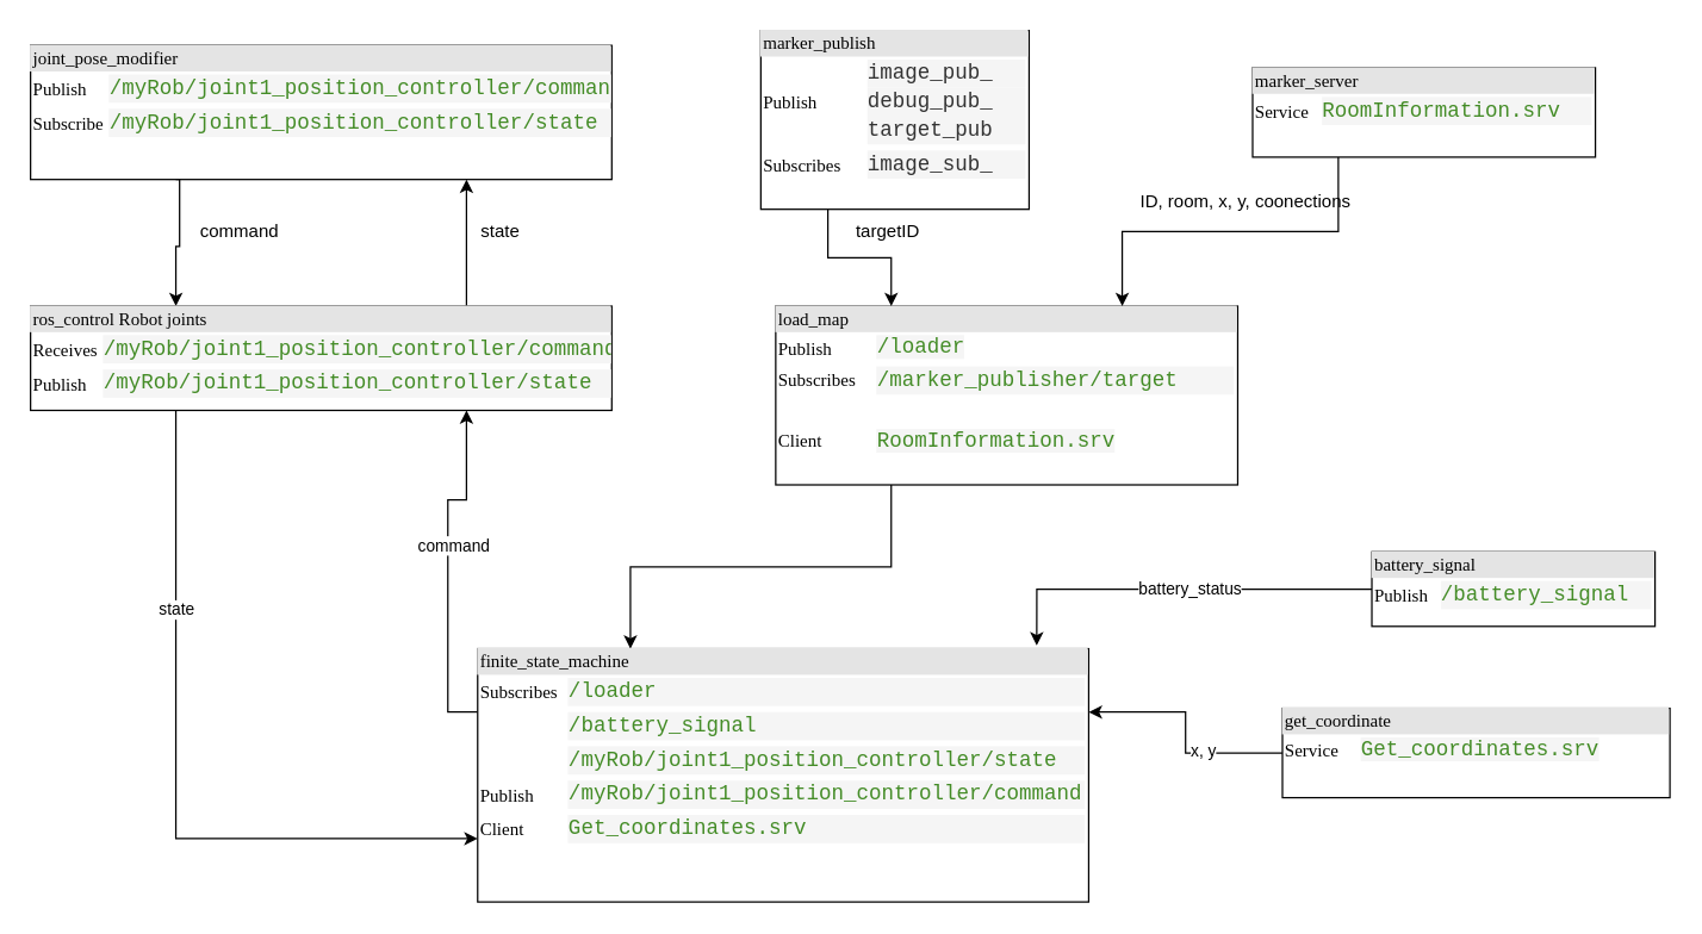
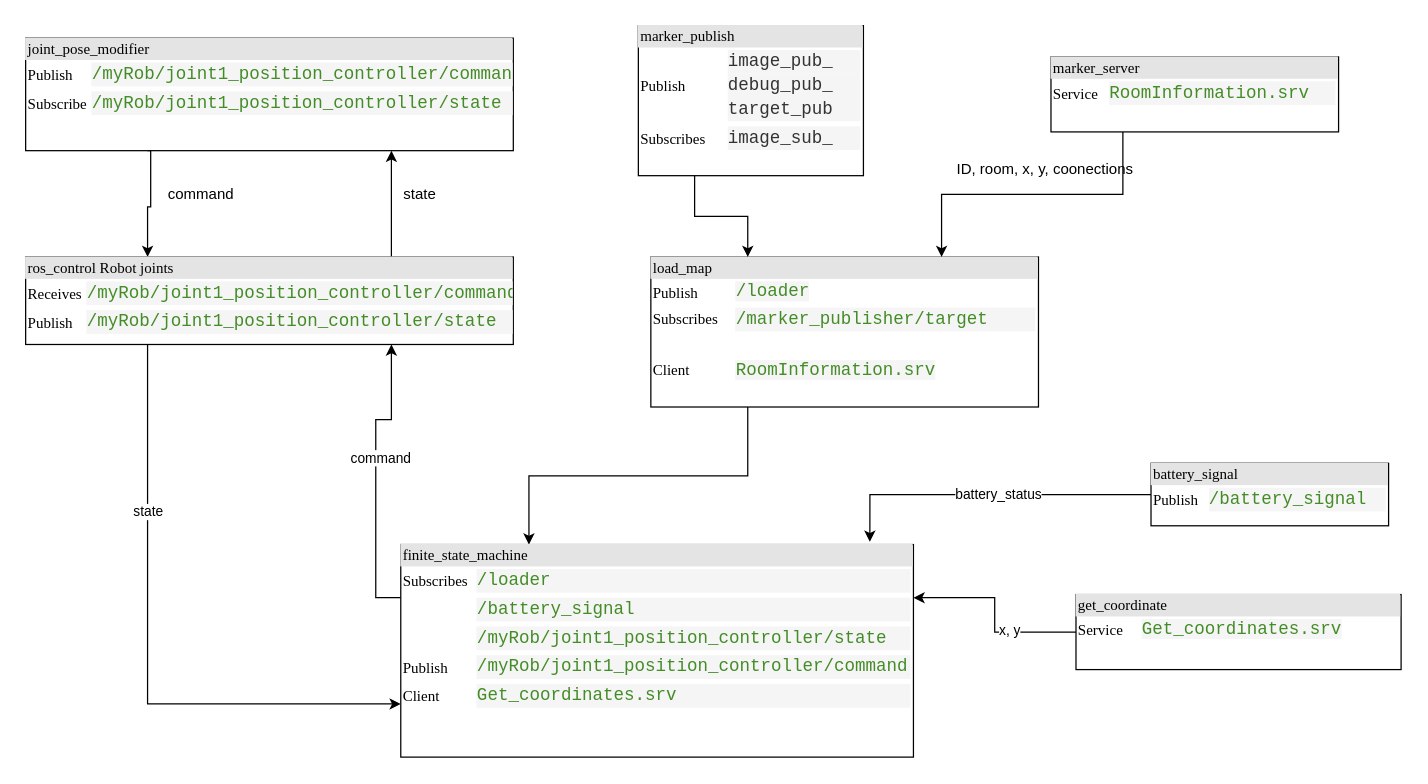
  <mxCell id="0" />
  <mxCell id="1" parent="0" />
  <mxCell id="2" style="edgeStyle=orthogonalEdgeStyle;rounded=0;orthogonalLoop=1;jettySize=auto;html=1;exitX=0.25;exitY=1;exitDx=0;exitDy=0;entryX=0.25;entryY=0;entryDx=0;entryDy=0;" edge="1" parent="1" source="3" target="11"><mxGeometry relative="1" as="geometry"><Array as="points"><mxPoint x="120" y="120" /><mxPoint x="120" y="165" /><mxPoint x="118" y="165" /></Array></mxGeometry></mxCell>
  <mxCell id="3" value="&lt;div style=&quot;box-sizing:border-box;width:100%;background:#e4e4e4;padding:2px;&quot;&gt;joint_pose_modifier&lt;/div&gt;&lt;table style=&quot;width:100%;font-size:1em;&quot; cellpadding=&quot;2&quot; cellspacing=&quot;0&quot;&gt;&lt;tbody&gt;&lt;tr&gt;&lt;td&gt;Publish&lt;/td&gt;&lt;td&gt;&lt;div style=&quot;color: rgb(51, 51, 51); background-color: rgb(245, 245, 245); font-family: Consolas, &amp;quot;Courier New&amp;quot;, monospace; font-size: 14px; line-height: 19px;&quot;&gt;&lt;span style=&quot;color: rgb(68, 140, 39);&quot;&gt;/myRob/joint1_position_controller/command&lt;/span&gt;&lt;br&gt;&lt;/div&gt;&lt;/td&gt;&lt;/tr&gt;&lt;tr&gt;&lt;td&gt;Subscribe&lt;/td&gt;&lt;td&gt;&lt;div style=&quot;color: rgb(51, 51, 51); background-color: rgb(245, 245, 245); font-family: Consolas, &amp;quot;Courier New&amp;quot;, monospace; font-size: 14px; line-height: 19px;&quot;&gt;&lt;span style=&quot;color: rgb(68, 140, 39);&quot;&gt;/myRob/joint1_position_controller/state&lt;/span&gt;&lt;br&gt;&lt;/div&gt;&lt;/td&gt;&lt;/tr&gt;&lt;/tbody&gt;&lt;/table&gt;" style="verticalAlign=top;align=left;overflow=fill;html=1;rounded=0;shadow=0;comic=0;labelBackgroundColor=none;strokeWidth=1;fontFamily=Verdana;fontSize=12" parent="1" vertex="1"><mxGeometry x="20" y="30" width="390" height="90" as="geometry" /></mxCell>
  <mxCell id="4" style="edgeStyle=orthogonalEdgeStyle;rounded=0;orthogonalLoop=1;jettySize=auto;html=1;exitX=0.25;exitY=1;exitDx=0;exitDy=0;entryX=0.25;entryY=0;entryDx=0;entryDy=0;" edge="1" parent="1" source="5" target="16"><mxGeometry relative="1" as="geometry" /></mxCell>
  <mxCell id="5" value="&lt;div style=&quot;box-sizing: border-box ; width: 100% ; background: #e4e4e4 ; padding: 2px&quot;&gt;load_map&lt;/div&gt;&lt;table style=&quot;width: 100% ; font-size: 1em&quot; cellpadding=&quot;2&quot; cellspacing=&quot;0&quot;&gt;&lt;tbody&gt;&lt;tr&gt;&lt;td&gt;Publish&lt;/td&gt;&lt;td&gt;&lt;span style=&quot;color: rgb(68, 140, 39); font-family: Consolas, &amp;quot;Courier New&amp;quot;, monospace; font-size: 14px; background-color: rgb(245, 245, 245);&quot;&gt;/loader&lt;/span&gt;&lt;/td&gt;&lt;/tr&gt;&lt;tr&gt;&lt;td&gt;Subscribes&lt;/td&gt;&lt;td&gt;&lt;div style=&quot;color: rgb(51, 51, 51); background-color: rgb(245, 245, 245); font-family: Consolas, &amp;quot;Courier New&amp;quot;, monospace; font-size: 14px; line-height: 19px;&quot;&gt;&lt;span style=&quot;color: #448c27;&quot;&gt;/marker_publisher/target&lt;/span&gt;&lt;/div&gt;&lt;/td&gt;&lt;/tr&gt;&lt;tr&gt;&lt;td&gt;&lt;/td&gt;&lt;td&gt;&lt;br&gt;&lt;/td&gt;&lt;/tr&gt;&lt;tr&gt;&lt;td&gt;Client&lt;/td&gt;&lt;td&gt;&lt;span style=&quot;color: rgb(68, 140, 39); font-family: Consolas, &amp;quot;Courier New&amp;quot;, monospace; font-size: 14px; background-color: rgb(245, 245, 245);&quot;&gt;RoomInformation.srv&lt;/span&gt;&lt;br&gt;&lt;/td&gt;&lt;/tr&gt;&lt;/tbody&gt;&lt;/table&gt;" style="verticalAlign=top;align=left;overflow=fill;html=1;rounded=0;shadow=0;comic=0;labelBackgroundColor=none;strokeWidth=1;fontFamily=Verdana;fontSize=12" parent="1" vertex="1"><mxGeometry x="520" y="205" width="310" height="120" as="geometry" /></mxCell>
  <mxCell id="6" style="edgeStyle=orthogonalEdgeStyle;rounded=0;orthogonalLoop=1;jettySize=auto;html=1;exitX=0.25;exitY=1;exitDx=0;exitDy=0;entryX=0.25;entryY=0;entryDx=0;entryDy=0;" edge="1" parent="1" source="7" target="5"><mxGeometry relative="1" as="geometry" /></mxCell>
  <mxCell id="7" value="&lt;div style=&quot;box-sizing: border-box ; width: 100% ; background: #e4e4e4 ; padding: 2px&quot;&gt;marker_publish&lt;/div&gt;&lt;table style=&quot;width: 100% ; font-size: 1em&quot; cellpadding=&quot;2&quot; cellspacing=&quot;0&quot;&gt;&lt;tbody&gt;&lt;tr&gt;&lt;td&gt;Publish&amp;nbsp;&lt;/td&gt;&lt;td&gt;&lt;div style=&quot;color: rgb(51, 51, 51); background-color: rgb(245, 245, 245); font-family: Consolas, &amp;quot;Courier New&amp;quot;, monospace; font-size: 14px; line-height: 19px;&quot;&gt;image_pub_&lt;/div&gt;&lt;div style=&quot;color: rgb(51, 51, 51); background-color: rgb(245, 245, 245); font-family: Consolas, &amp;quot;Courier New&amp;quot;, monospace; font-size: 14px; line-height: 19px;&quot;&gt;&lt;div style=&quot;line-height: 19px;&quot;&gt;debug_pub_&lt;/div&gt;&lt;div style=&quot;line-height: 19px;&quot;&gt;&lt;div style=&quot;line-height: 19px;&quot;&gt;target_pub&lt;/div&gt;&lt;/div&gt;&lt;/div&gt;&lt;/td&gt;&lt;/tr&gt;&lt;tr&gt;&lt;td&gt;Subscribes&lt;/td&gt;&lt;td&gt;&lt;div style=&quot;color: rgb(51, 51, 51); background-color: rgb(245, 245, 245); font-family: Consolas, &amp;quot;Courier New&amp;quot;, monospace; font-size: 14px; line-height: 19px;&quot;&gt;image_sub_&lt;/div&gt;&lt;/td&gt;&lt;/tr&gt;&lt;tr&gt;&lt;td&gt;&lt;/td&gt;&lt;td&gt;&lt;br&gt;&lt;/td&gt;&lt;/tr&gt;&lt;tr&gt;&lt;td&gt;&lt;br&gt;&lt;/td&gt;&lt;td&gt;&lt;br&gt;&lt;/td&gt;&lt;/tr&gt;&lt;/tbody&gt;&lt;/table&gt;" style="verticalAlign=top;align=left;overflow=fill;html=1;rounded=0;shadow=0;comic=0;labelBackgroundColor=none;strokeWidth=1;fontFamily=Verdana;fontSize=12" parent="1" vertex="1"><mxGeometry x="510" y="20" width="180" height="120" as="geometry" /></mxCell>
  <mxCell id="8" style="edgeStyle=orthogonalEdgeStyle;rounded=0;orthogonalLoop=1;jettySize=auto;html=1;exitX=0.25;exitY=1;exitDx=0;exitDy=0;entryX=0;entryY=0.75;entryDx=0;entryDy=0;" edge="1" parent="1" source="11" target="16"><mxGeometry relative="1" as="geometry" /></mxCell>
  <mxCell id="9" value="state" style="edgeLabel;html=1;align=center;verticalAlign=middle;resizable=0;points=[];" vertex="1" connectable="0" parent="8"><mxGeometry x="-0.456" relative="1" as="geometry"><mxPoint as="offset" /></mxGeometry></mxCell>
  <mxCell id="10" style="edgeStyle=orthogonalEdgeStyle;rounded=0;orthogonalLoop=1;jettySize=auto;html=1;exitX=0.75;exitY=0;exitDx=0;exitDy=0;entryX=0.75;entryY=1;entryDx=0;entryDy=0;" edge="1" parent="1" source="11" target="3"><mxGeometry relative="1" as="geometry" /></mxCell>
  <mxCell id="11" value="&lt;div style=&quot;box-sizing:border-box;width:100%;background:#e4e4e4;padding:2px;&quot;&gt;ros_control Robot joints&lt;/div&gt;&lt;table style=&quot;width:100%;font-size:1em;&quot; cellpadding=&quot;2&quot; cellspacing=&quot;0&quot;&gt;&lt;tbody&gt;&lt;tr&gt;&lt;td&gt;Receives&lt;/td&gt;&lt;td&gt;&lt;div style=&quot;color: rgb(51, 51, 51); background-color: rgb(245, 245, 245); font-family: Consolas, &amp;quot;Courier New&amp;quot;, monospace; font-size: 14px; line-height: 19px;&quot;&gt;&lt;span style=&quot;color: #448c27;&quot;&gt;/myRob/joint1_position_controller/command&lt;/span&gt;&lt;/div&gt;&lt;/td&gt;&lt;/tr&gt;&lt;tr&gt;&lt;td&gt;Publish&lt;/td&gt;&lt;td&gt;&lt;div style=&quot;color: rgb(51, 51, 51); background-color: rgb(245, 245, 245); font-family: Consolas, &amp;quot;Courier New&amp;quot;, monospace; font-size: 14px; line-height: 19px;&quot;&gt;&lt;span style=&quot;color: #448c27;&quot;&gt;/myRob/joint1_position_controller/state&lt;/span&gt;&lt;/div&gt;&lt;/td&gt;&lt;/tr&gt;&lt;tr&gt;&lt;td&gt;&lt;/td&gt;&lt;td&gt;&lt;br&gt;&lt;/td&gt;&lt;/tr&gt;&lt;/tbody&gt;&lt;/table&gt;" style="verticalAlign=top;align=left;overflow=fill;html=1;rounded=0;shadow=0;comic=0;labelBackgroundColor=none;strokeWidth=1;fontFamily=Verdana;fontSize=12" parent="1" vertex="1"><mxGeometry x="20" y="205" width="390" height="70" as="geometry" /></mxCell>
  <mxCell id="12" style="edgeStyle=orthogonalEdgeStyle;rounded=0;orthogonalLoop=1;jettySize=auto;html=1;exitX=0.25;exitY=1;exitDx=0;exitDy=0;entryX=0.75;entryY=0;entryDx=0;entryDy=0;" edge="1" parent="1" source="13" target="5"><mxGeometry relative="1" as="geometry" /></mxCell>
  <mxCell id="13" value="&lt;div style=&quot;box-sizing:border-box;width:100%;background:#e4e4e4;padding:2px;&quot;&gt;marker_server&lt;/div&gt;&lt;table style=&quot;width:100%;font-size:1em;&quot; cellpadding=&quot;2&quot; cellspacing=&quot;0&quot;&gt;&lt;tbody&gt;&lt;tr&gt;&lt;td&gt;Service&lt;/td&gt;&lt;td&gt;&lt;div style=&quot;color: rgb(51, 51, 51); background-color: rgb(245, 245, 245); font-family: Consolas, &amp;quot;Courier New&amp;quot;, monospace; font-size: 14px; line-height: 19px;&quot;&gt;&lt;span style=&quot;color: #448c27;&quot;&gt;RoomInformation.srv&lt;/span&gt;&lt;/div&gt;&lt;/td&gt;&lt;/tr&gt;&lt;tr&gt;&lt;td&gt;&lt;br&gt;&lt;/td&gt;&lt;td&gt;&lt;br&gt;&lt;/td&gt;&lt;/tr&gt;&lt;tr&gt;&lt;td&gt;&lt;/td&gt;&lt;td&gt;&lt;br&gt;&lt;/td&gt;&lt;/tr&gt;&lt;/tbody&gt;&lt;/table&gt;" style="verticalAlign=top;align=left;overflow=fill;html=1;rounded=0;shadow=0;comic=0;labelBackgroundColor=none;strokeWidth=1;fontFamily=Verdana;fontSize=12" parent="1" vertex="1"><mxGeometry x="840" y="45" width="230" height="60" as="geometry" /></mxCell>
  <mxCell id="14" style="edgeStyle=orthogonalEdgeStyle;rounded=0;orthogonalLoop=1;jettySize=auto;html=1;exitX=0;exitY=0.25;exitDx=0;exitDy=0;entryX=0.75;entryY=1;entryDx=0;entryDy=0;" edge="1" parent="1" source="16" target="11"><mxGeometry relative="1" as="geometry"><Array as="points"><mxPoint x="300" y="478" /><mxPoint x="300" y="335" /><mxPoint x="312" y="335" /></Array></mxGeometry></mxCell>
  <mxCell id="15" value="command" style="edgeLabel;html=1;align=center;verticalAlign=middle;resizable=0;points=[];" vertex="1" connectable="0" parent="14"><mxGeometry x="0.125" y="-3" relative="1" as="geometry"><mxPoint as="offset" /></mxGeometry></mxCell>
  <mxCell id="16" value="&lt;div style=&quot;box-sizing: border-box ; width: 100% ; background: #e4e4e4 ; padding: 2px&quot;&gt;finite_state_machine&lt;/div&gt;&lt;table style=&quot;width: 100% ; font-size: 1em&quot; cellpadding=&quot;2&quot; cellspacing=&quot;0&quot;&gt;&lt;tbody&gt;&lt;tr&gt;&lt;td&gt;Subscribes&amp;nbsp;&lt;/td&gt;&lt;td&gt;&lt;div style=&quot;color: rgb(51, 51, 51); background-color: rgb(245, 245, 245); font-family: Consolas, &amp;quot;Courier New&amp;quot;, monospace; font-size: 14px; line-height: 19px;&quot;&gt;&lt;span style=&quot;color: #448c27;&quot;&gt;/loader&lt;/span&gt;&lt;/div&gt;&lt;/td&gt;&lt;/tr&gt;&lt;tr&gt;&lt;td&gt;&lt;br&gt;&lt;/td&gt;&lt;td&gt;&lt;div style=&quot;color: rgb(51, 51, 51); background-color: rgb(245, 245, 245); font-family: Consolas, &amp;quot;Courier New&amp;quot;, monospace; font-size: 14px; line-height: 19px;&quot;&gt;&lt;span style=&quot;color: #448c27;&quot;&gt;/battery_signal&lt;/span&gt;&lt;/div&gt;&lt;/td&gt;&lt;/tr&gt;&lt;tr&gt;&lt;td&gt;&lt;/td&gt;&lt;td&gt;&lt;div style=&quot;color: rgb(51, 51, 51); background-color: rgb(245, 245, 245); font-family: Consolas, &amp;quot;Courier New&amp;quot;, monospace; font-size: 14px; line-height: 19px;&quot;&gt;&lt;span style=&quot;color: #448c27;&quot;&gt;/myRob/joint1_position_controller/state&lt;/span&gt;&lt;/div&gt;&lt;/td&gt;&lt;/tr&gt;&lt;tr&gt;&lt;td&gt;Publish&lt;/td&gt;&lt;td&gt;&lt;div style=&quot;color: rgb(51, 51, 51); background-color: rgb(245, 245, 245); font-family: Consolas, &amp;quot;Courier New&amp;quot;, monospace; font-size: 14px; line-height: 19px;&quot;&gt;&lt;span style=&quot;color: #448c27;&quot;&gt;/myRob/joint1_position_controller/command&lt;/span&gt;&lt;/div&gt;&lt;/td&gt;&lt;/tr&gt;&lt;tr&gt;&lt;td&gt;Client&amp;nbsp;&lt;/td&gt;&lt;td&gt;&lt;div style=&quot;background-color: rgb(245, 245, 245); font-family: Consolas, &amp;quot;Courier New&amp;quot;, monospace; font-size: 14px; line-height: 19px;&quot;&gt;&lt;font color=&quot;#448c27&quot;&gt;Get_coordinates.srv&lt;/font&gt;&lt;/div&gt;&lt;/td&gt;&lt;/tr&gt;&lt;/tbody&gt;&lt;/table&gt;" style="verticalAlign=top;align=left;overflow=fill;html=1;rounded=0;shadow=0;comic=0;labelBackgroundColor=none;strokeWidth=1;fontFamily=Verdana;fontSize=12" parent="1" vertex="1"><mxGeometry x="320" y="435" width="410" height="170" as="geometry" /></mxCell>
  <mxCell id="17" style="edgeStyle=orthogonalEdgeStyle;rounded=0;orthogonalLoop=1;jettySize=auto;html=1;exitX=0;exitY=0.5;exitDx=0;exitDy=0;entryX=0.915;entryY=-0.013;entryDx=0;entryDy=0;entryPerimeter=0;" edge="1" parent="1" source="19" target="16"><mxGeometry relative="1" as="geometry" /></mxCell>
  <mxCell id="18" value="battery_status" style="edgeLabel;html=1;align=center;verticalAlign=middle;resizable=0;points=[];" vertex="1" connectable="0" parent="17"><mxGeometry x="-0.063" y="-1" relative="1" as="geometry"><mxPoint as="offset" /></mxGeometry></mxCell>
  <mxCell id="19" value="&lt;div style=&quot;box-sizing:border-box;width:100%;background:#e4e4e4;padding:2px;&quot;&gt;battery_signal&lt;/div&gt;&lt;table style=&quot;width:100%;font-size:1em;&quot; cellpadding=&quot;2&quot; cellspacing=&quot;0&quot;&gt;&lt;tbody&gt;&lt;tr&gt;&lt;td&gt;Publish&lt;/td&gt;&lt;td&gt;&lt;div style=&quot;color: rgb(51, 51, 51); background-color: rgb(245, 245, 245); font-family: Consolas, &amp;quot;Courier New&amp;quot;, monospace; font-size: 14px; line-height: 19px;&quot;&gt;&lt;span style=&quot;color: #448c27;&quot;&gt;/battery_signal&lt;/span&gt;&lt;/div&gt;&lt;/td&gt;&lt;/tr&gt;&lt;tr&gt;&lt;td&gt;&lt;br&gt;&lt;/td&gt;&lt;td&gt;&lt;br&gt;&lt;/td&gt;&lt;/tr&gt;&lt;/tbody&gt;&lt;/table&gt;" style="verticalAlign=top;align=left;overflow=fill;html=1;rounded=0;shadow=0;comic=0;labelBackgroundColor=none;strokeWidth=1;fontFamily=Verdana;fontSize=12" parent="1" vertex="1"><mxGeometry x="920" y="370" width="190" height="50" as="geometry" /></mxCell>
  <mxCell id="20" style="edgeStyle=orthogonalEdgeStyle;rounded=0;orthogonalLoop=1;jettySize=auto;html=1;entryX=1;entryY=0.25;entryDx=0;entryDy=0;" edge="1" parent="1" source="22" target="16"><mxGeometry relative="1" as="geometry" /></mxCell>
  <mxCell id="21" value="x, y" style="edgeLabel;html=1;align=center;verticalAlign=middle;resizable=0;points=[];" vertex="1" connectable="0" parent="20"><mxGeometry x="-0.318" y="-2" relative="1" as="geometry"><mxPoint as="offset" /></mxGeometry></mxCell>
  <mxCell id="22" value="&lt;div style=&quot;box-sizing: border-box ; width: 100% ; background: #e4e4e4 ; padding: 2px&quot;&gt;get_coordinate&lt;/div&gt;&lt;table style=&quot;width: 100% ; font-size: 1em&quot; cellpadding=&quot;2&quot; cellspacing=&quot;0&quot;&gt;&lt;tbody&gt;&lt;tr&gt;&lt;td&gt;Service&lt;/td&gt;&lt;td&gt;&lt;span style=&quot;color: rgb(68, 140, 39); font-family: Consolas, &amp;quot;Courier New&amp;quot;, monospace; font-size: 14px; background-color: rgb(245, 245, 245);&quot;&gt;Get_coordinates.srv&lt;/span&gt;&lt;br&gt;&lt;/td&gt;&lt;/tr&gt;&lt;tr&gt;&lt;td&gt;&lt;br&gt;&lt;/td&gt;&lt;td&gt;&lt;br&gt;&lt;/td&gt;&lt;/tr&gt;&lt;tr&gt;&lt;td&gt;&lt;/td&gt;&lt;td&gt;&lt;br&gt;&lt;/td&gt;&lt;/tr&gt;&lt;tr&gt;&lt;td&gt;&lt;br&gt;&lt;/td&gt;&lt;td&gt;&lt;br&gt;&lt;/td&gt;&lt;/tr&gt;&lt;tr&gt;&lt;td&gt;&lt;br&gt;&lt;/td&gt;&lt;td&gt;&lt;br&gt;&lt;/td&gt;&lt;/tr&gt;&lt;tr&gt;&lt;td&gt;&lt;br&gt;&lt;/td&gt;&lt;td&gt;&lt;br&gt;&lt;/td&gt;&lt;/tr&gt;&lt;/tbody&gt;&lt;/table&gt;" style="verticalAlign=top;align=left;overflow=fill;html=1;rounded=0;shadow=0;comic=0;labelBackgroundColor=none;strokeWidth=1;fontFamily=Verdana;fontSize=12" parent="1" vertex="1"><mxGeometry x="860" y="475" width="260" height="60" as="geometry" /></mxCell>
  <mxCell id="23" value="command" style="text;html=1;align=center;verticalAlign=middle;resizable=0;points=[];autosize=1;strokeColor=none;fillColor=none;" vertex="1" parent="1"><mxGeometry x="120" y="140" width="80" height="30" as="geometry" /></mxCell>
  <mxCell id="24" value="state" style="text;html=1;align=center;verticalAlign=middle;resizable=0;points=[];autosize=1;strokeColor=none;fillColor=none;" vertex="1" parent="1"><mxGeometry x="310" y="140" width="50" height="30" as="geometry" /></mxCell>
- <mxCell id="25" value="targetID" style="text;html=1;align=center;verticalAlign=middle;resizable=0;points=[];autosize=1;strokeColor=none;fillColor=none;" vertex="1" parent="1"><mxGeometry x="560" y="140" width="70" height="30" as="geometry" /></mxCell>
  <mxCell id="26" value="ID, room, x, y, coonections" style="text;html=1;align=center;verticalAlign=middle;resizable=0;points=[];autosize=1;strokeColor=none;fillColor=none;" vertex="1" parent="1"><mxGeometry x="755" y="120" width="160" height="30" as="geometry" /></mxCell>
